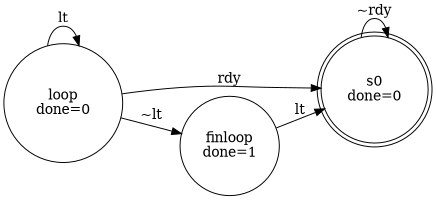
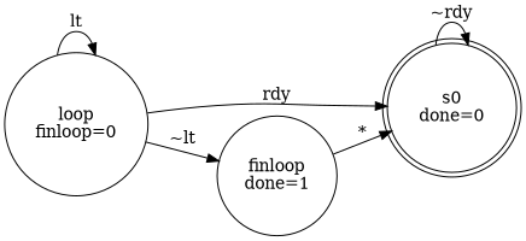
  digraph {
    inputs="lt,rdy"
    outputs=done
    rankdir=LR
    states="s0,loop,finloop"
    node [shape=circle]
    s0 [label="\N\ndone=0" shape=doublecircle]
-   loop [label="\N\ndone=0"]
+   loop [label="\N\nfinloop=0"]
    finloop [label="\N\ndone=1"]
    s0 -> s0 [label="~rdy"]
    loop -> s0 [label=rdy]
    loop -> loop [label=lt]
    loop -> finloop [label="~lt"]
-   finloop -> s0 [label=lt]
+   finloop -> s0 [label="*"]
  }
